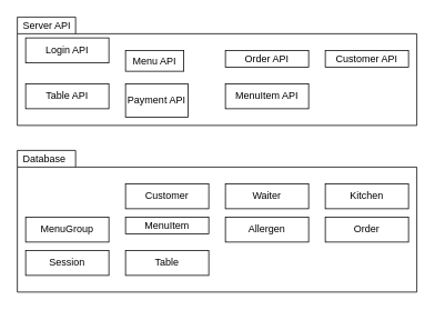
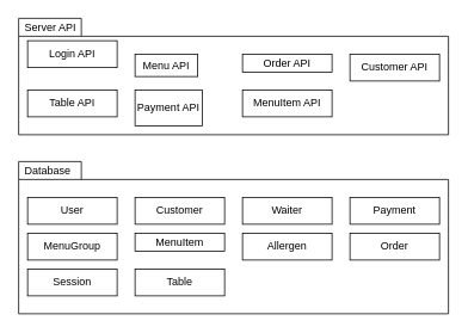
  <mxCell id="0" />
  <mxCell id="1" parent="0" />
  <mxCell id="2" value="" style="group" vertex="1" connectable="0" parent="1"><mxGeometry x="20" y="20" width="480" height="130" as="geometry" /></mxCell>
  <mxCell id="3" value="Server API" style="shape=folder;xSize=90;align=left;spacingLeft=10;align=left;verticalAlign=top;spacingLeft=5;spacingTop=-4;tabWidth=70;tabHeight=20;tabPosition=left;html=1;recursiveResize=0;" parent="2" vertex="1"><mxGeometry width="480" height="130" as="geometry" /></mxCell>
  <mxCell id="4" value="Login API" style="html=1;whiteSpace=wrap;" parent="2" vertex="1"><mxGeometry x="10" y="25" width="100" height="30" as="geometry" /></mxCell>
  <mxCell id="5" value="Menu API" style="html=1;whiteSpace=wrap;" parent="2" vertex="1"><mxGeometry x="130" y="40" width="70" height="25" as="geometry" /></mxCell>
  <mxCell id="6" value="Order API" style="html=1;whiteSpace=wrap;" vertex="1" parent="2"><mxGeometry x="250" y="40" width="100" height="20" as="geometry" /></mxCell>
- <mxCell id="7" value="Customer API" style="html=1;whiteSpace=wrap;" vertex="1" parent="2"><mxGeometry x="370" y="40" width="100" height="20" as="geometry" /></mxCell>
+ <mxCell id="7" value="Customer API" style="html=1;whiteSpace=wrap;" vertex="1" parent="2"><mxGeometry x="370" y="40" width="100" height="30" as="geometry" /></mxCell>
  <mxCell id="8" value="MenuItem API" style="html=1;whiteSpace=wrap;" vertex="1" parent="2"><mxGeometry x="250" y="80" width="100" height="30" as="geometry" /></mxCell>
  <mxCell id="9" value="Table API" style="html=1;whiteSpace=wrap;" vertex="1" parent="2"><mxGeometry x="10" y="80" width="100" height="30" as="geometry" /></mxCell>
  <mxCell id="10" value="Payment API" style="html=1;whiteSpace=wrap;" vertex="1" parent="2"><mxGeometry x="130" y="80" width="75" height="40" as="geometry" /></mxCell>
  <mxCell id="11" value="" style="group" vertex="1" connectable="0" parent="1"><mxGeometry x="20" y="180" width="480" height="170" as="geometry" /></mxCell>
  <mxCell id="12" value="Database" style="shape=folder;xSize=90;align=left;spacingLeft=10;align=left;verticalAlign=top;spacingLeft=5;spacingTop=-4;tabWidth=70;tabHeight=20;tabPosition=left;html=1;recursiveResize=0;" parent="11" vertex="1"><mxGeometry width="480" height="170" as="geometry" /></mxCell>
+ <mxCell id="13" value="User" style="html=1;whiteSpace=wrap;" parent="11" vertex="1"><mxGeometry x="10" y="40" width="100" height="30" as="geometry" /></mxCell>
  <mxCell id="14" value="Session" style="html=1;whiteSpace=wrap;" parent="11" vertex="1"><mxGeometry x="10" y="120" width="100" height="30" as="geometry" /></mxCell>
  <mxCell id="15" value="Table" style="html=1;whiteSpace=wrap;" vertex="1" parent="11"><mxGeometry x="130" y="120" width="100" height="30" as="geometry" /></mxCell>
  <mxCell id="16" value="MenuItem" style="html=1;whiteSpace=wrap;" vertex="1" parent="11"><mxGeometry x="130" y="80" width="100" height="20" as="geometry" /></mxCell>
  <mxCell id="17" value="Order" style="html=1;whiteSpace=wrap;" vertex="1" parent="11"><mxGeometry x="370" y="80" width="100" height="30" as="geometry" /></mxCell>
  <mxCell id="18" value="Waiter" style="html=1;whiteSpace=wrap;" vertex="1" parent="11"><mxGeometry x="250" y="40" width="100" height="30" as="geometry" /></mxCell>
  <mxCell id="19" value="Customer" style="html=1;whiteSpace=wrap;" vertex="1" parent="11"><mxGeometry x="130" y="40" width="100" height="30" as="geometry" /></mxCell>
  <mxCell id="20" value="Allergen" style="html=1;whiteSpace=wrap;" vertex="1" parent="11"><mxGeometry x="250" y="80" width="100" height="30" as="geometry" /></mxCell>
  <mxCell id="21" value="MenuGroup" style="html=1;whiteSpace=wrap;" vertex="1" parent="11"><mxGeometry x="10" y="80" width="100" height="30" as="geometry" /></mxCell>
- <mxCell id="22" value="Kitchen" style="html=1;whiteSpace=wrap;" vertex="1" parent="11"><mxGeometry x="370" y="40" width="100" height="30" as="geometry" /></mxCell>
+ <mxCell id="22" value="Payment" style="html=1;whiteSpace=wrap;" vertex="1" parent="11"><mxGeometry x="370" y="40" width="100" height="30" as="geometry" /></mxCell>
